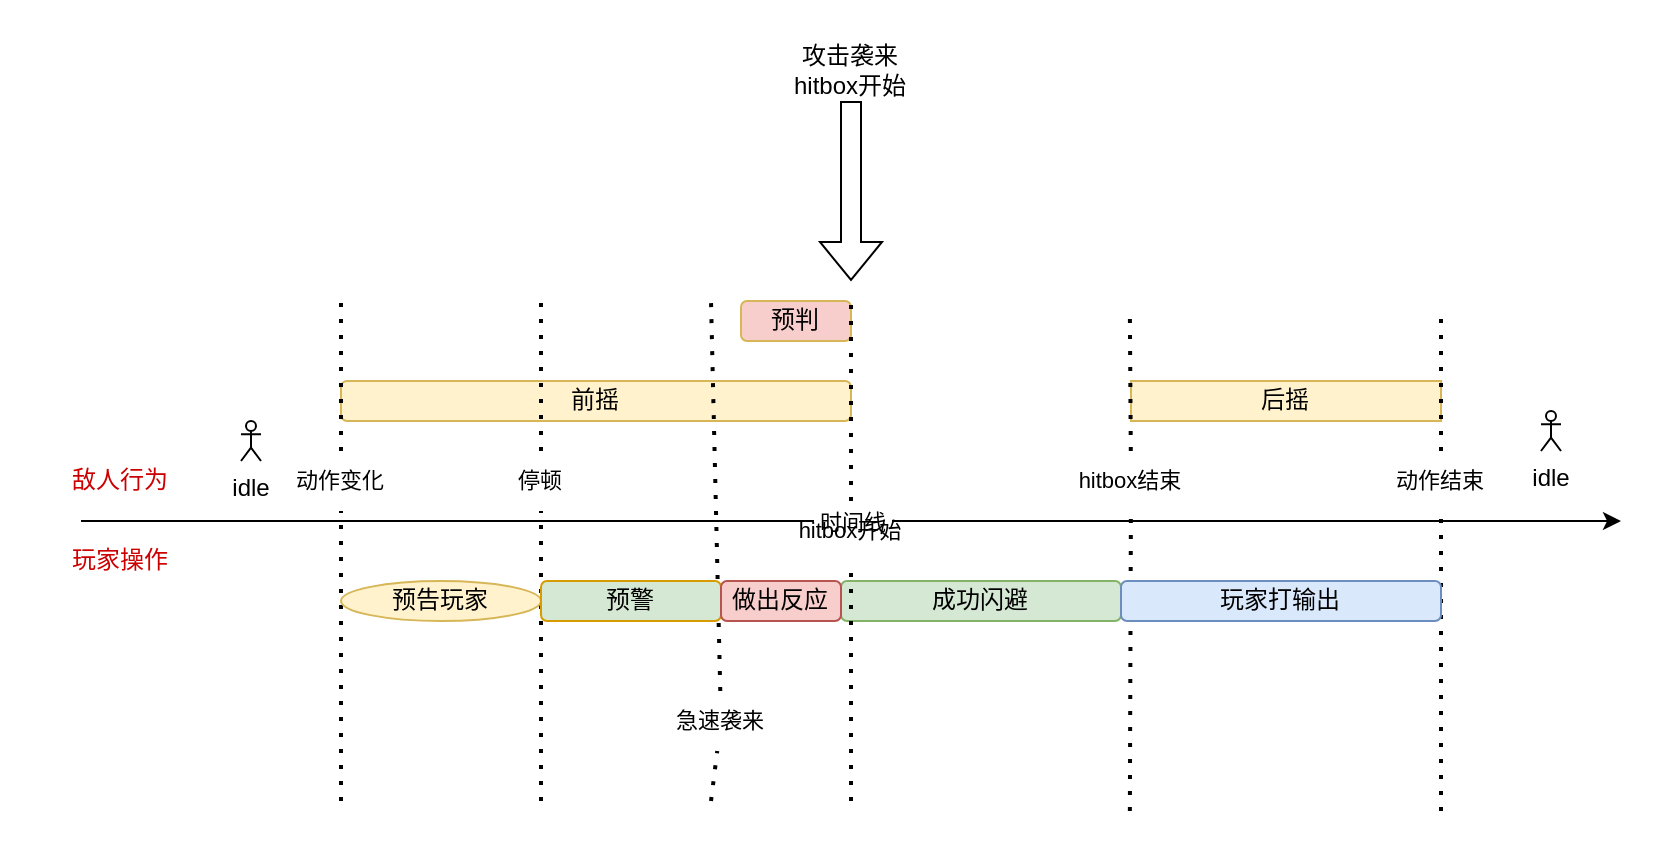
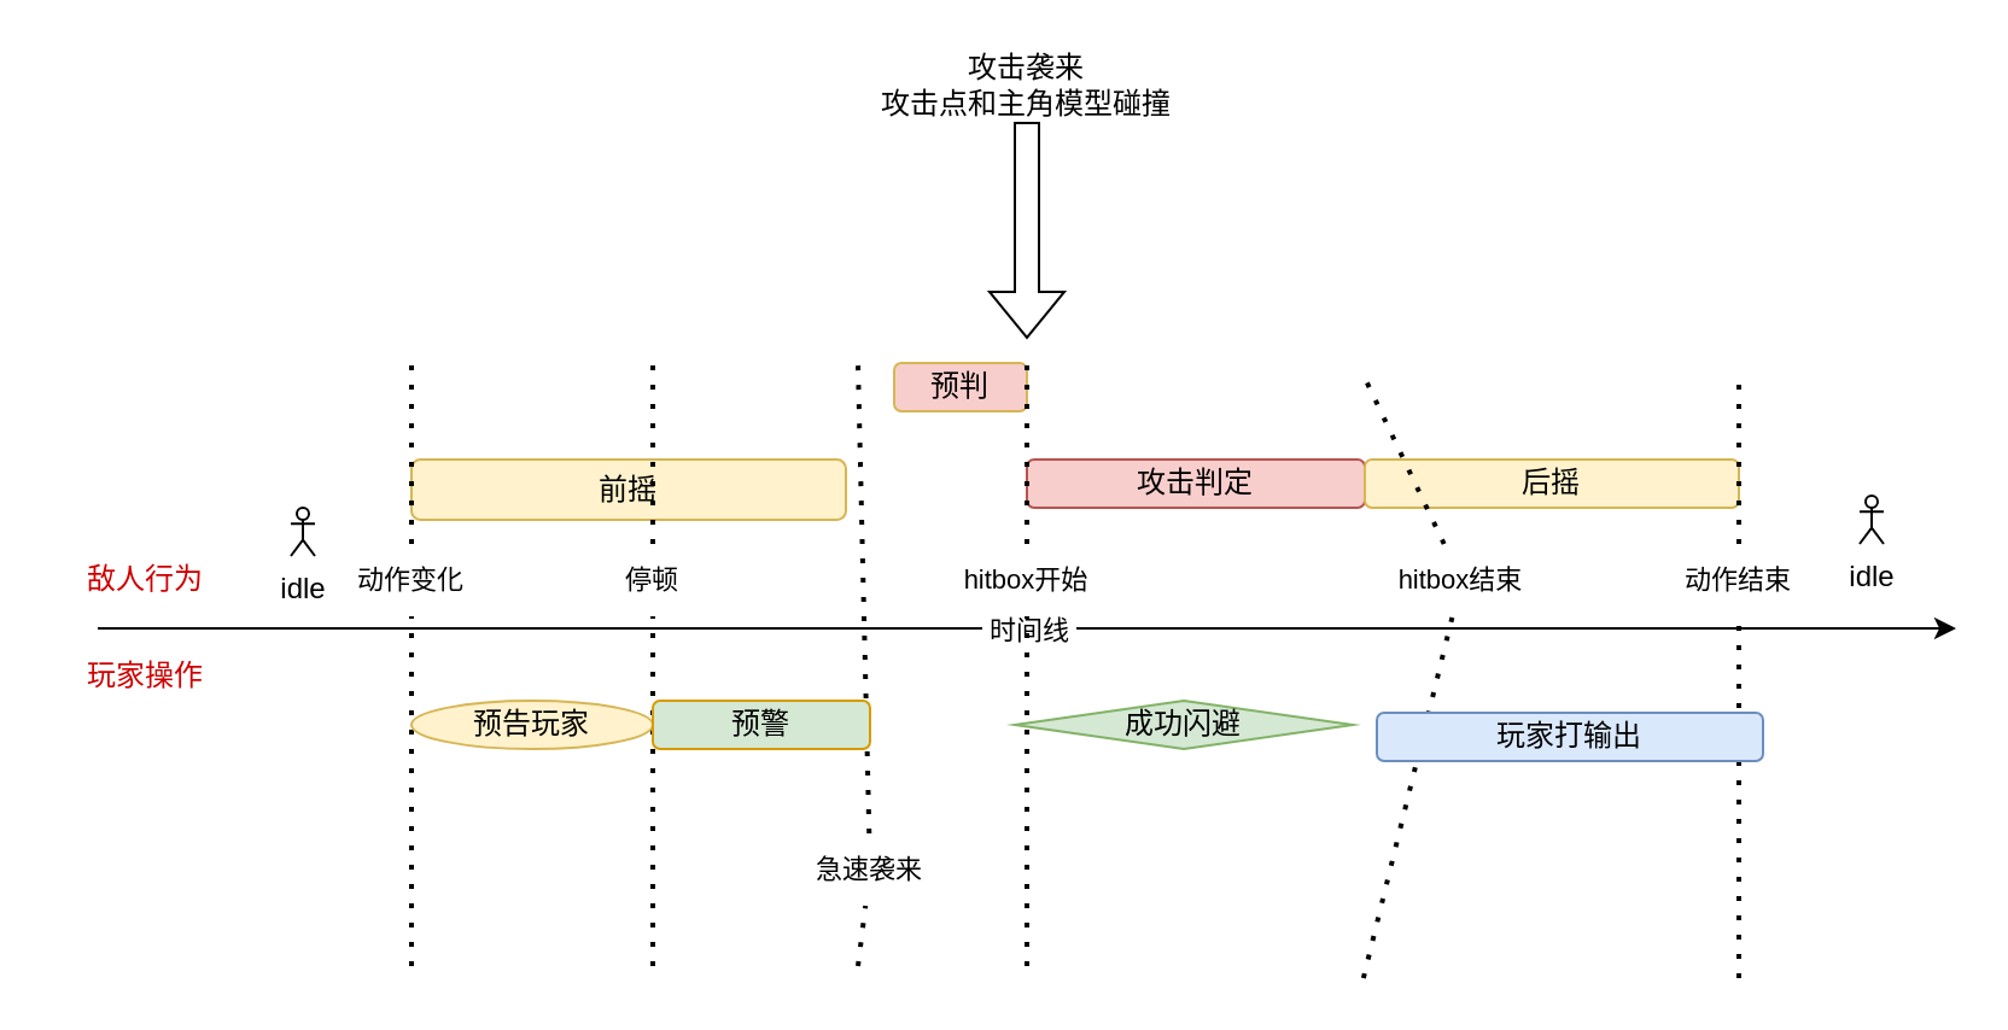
  <mxCell id="0" />
  <mxCell id="1" parent="0" />
  <mxCell id="2" value="" style="endArrow=classic;html=1;rounded=0;" parent="1" edge="1"><mxGeometry relative="1" as="geometry"><mxPoint x="40" y="260" as="sourcePoint" /><mxPoint x="810" y="260" as="targetPoint" /></mxGeometry></mxCell>
  <mxCell id="3" value="&amp;nbsp;时间线&amp;nbsp;" style="edgeLabel;resizable=0;html=1;align=center;verticalAlign=middle;" parent="2" connectable="0" vertex="1"><mxGeometry relative="1" as="geometry" /></mxCell>
- <mxCell id="4" value="成功闪避" style="rounded=1;whiteSpace=wrap;html=1;fillColor=#d5e8d4;strokeColor=#82b366;" parent="1" vertex="1"><mxGeometry x="420" y="290" width="140" height="20" as="geometry" /></mxCell>
+ <mxCell id="4" value="成功闪避" style="rhombus;whiteSpace=wrap;html=1;fillColor=#d5e8d4;strokeColor=#82b366;" parent="1" vertex="1"><mxGeometry x="420" y="290" width="140" height="20" as="geometry" /></mxCell>
  <mxCell id="5" value="预判" style="rounded=1;whiteSpace=wrap;html=1;fillColor=#f8cecc;strokeColor=#d6b656;" parent="1" vertex="1"><mxGeometry x="370" y="150" width="55" height="20" as="geometry" /></mxCell>
  <mxCell id="6" value="" style="shape=flexArrow;endArrow=classic;html=1;rounded=0;" parent="1" edge="1"><mxGeometry width="50" height="50" relative="1" as="geometry"><mxPoint x="425" y="50" as="sourcePoint" /><mxPoint x="425" y="140" as="targetPoint" /></mxGeometry></mxCell>
- <mxCell id="7" value="攻击袭来&lt;br&gt;hitbox开始" style="text;html=1;strokeColor=none;fillColor=none;align=center;verticalAlign=middle;whiteSpace=wrap;rounded=0;" parent="1" vertex="1"><mxGeometry x="355" y="20" width="140" height="30" as="geometry" /></mxCell>
+ <mxCell id="7" value="攻击袭来&lt;br&gt;攻击点和主角模型碰撞" style="text;html=1;strokeColor=none;fillColor=none;align=center;verticalAlign=middle;whiteSpace=wrap;rounded=0;" parent="1" vertex="1"><mxGeometry x="355" y="20" width="140" height="30" as="geometry" /></mxCell>
  <mxCell id="8" value="敌人行为" style="text;html=1;strokeColor=none;fillColor=none;align=center;verticalAlign=middle;whiteSpace=wrap;rounded=0;fontColor=#CC0000;" parent="1" vertex="1"><mxGeometry x="20" y="230" width="80" height="20" as="geometry" /></mxCell>
  <mxCell id="9" value="玩家操作" style="text;html=1;strokeColor=none;fillColor=none;align=center;verticalAlign=middle;whiteSpace=wrap;rounded=0;fontColor=#CC0000;" parent="1" vertex="1"><mxGeometry x="20" y="270" width="80" height="20" as="geometry" /></mxCell>
- <mxCell id="10" value="前摇" style="rounded=1;whiteSpace=wrap;html=1;fillColor=#fff2cc;strokeColor=#d6b656;" vertex="1" parent="1"><mxGeometry x="170" y="190" width="255" height="20" as="geometry" /></mxCell>
- <mxCell id="12" value="后摇" style="whiteSpace=wrap;html=1;fillColor=#fff2cc;strokeColor=#d6b656;rounded=0;" vertex="1" parent="1"><mxGeometry x="565" y="190" width="155" height="20" as="geometry" /></mxCell>
+ <mxCell id="10" value="前摇" style="rounded=1;whiteSpace=wrap;html=1;fillColor=#fff2cc;strokeColor=#d6b656;" vertex="1" parent="1"><mxGeometry x="170" y="190" width="180" height="25" as="geometry" /></mxCell>
+ <mxCell id="11" value="攻击判定" style="rounded=1;whiteSpace=wrap;html=1;fillColor=#f8cecc;strokeColor=#b85450;" vertex="1" parent="1"><mxGeometry x="425" y="190" width="140" height="20" as="geometry" /></mxCell>
+ <mxCell id="12" value="后摇" style="rounded=1;whiteSpace=wrap;html=1;fillColor=#fff2cc;strokeColor=#d6b656;" vertex="1" parent="1"><mxGeometry x="565" y="190" width="155" height="20" as="geometry" /></mxCell>
  <mxCell id="13" value="" style="endArrow=none;dashed=1;html=1;dashPattern=1 3;strokeWidth=2;rounded=0;" edge="1" parent="1" source="22"><mxGeometry width="50" height="50" relative="1" as="geometry"><mxPoint x="170" y="400" as="sourcePoint" /><mxPoint x="170" y="150" as="targetPoint" /></mxGeometry></mxCell>
  <mxCell id="14" value="" style="endArrow=none;dashed=1;html=1;dashPattern=1 3;strokeWidth=2;rounded=0;" edge="1" parent="1" source="24"><mxGeometry width="50" height="50" relative="1" as="geometry"><mxPoint x="270" y="400" as="sourcePoint" /><mxPoint x="270" y="150" as="targetPoint" /></mxGeometry></mxCell>
  <mxCell id="15" value="" style="endArrow=none;dashed=1;html=1;dashPattern=1 3;strokeWidth=2;rounded=0;" edge="1" parent="1" source="26"><mxGeometry width="50" height="50" relative="1" as="geometry"><mxPoint x="355" y="400" as="sourcePoint" /><mxPoint x="355" y="150" as="targetPoint" /></mxGeometry></mxCell>
  <mxCell id="16" value="" style="endArrow=none;dashed=1;html=1;dashPattern=1 3;strokeWidth=2;rounded=0;" edge="1" parent="1" source="28"><mxGeometry width="50" height="50" relative="1" as="geometry"><mxPoint x="425" y="400" as="sourcePoint" /><mxPoint x="425" y="150" as="targetPoint" /></mxGeometry></mxCell>
  <mxCell id="17" value="" style="endArrow=none;dashed=1;html=1;dashPattern=1 3;strokeWidth=2;rounded=0;" edge="1" parent="1" source="30"><mxGeometry width="50" height="50" relative="1" as="geometry"><mxPoint x="564.43" y="405" as="sourcePoint" /><mxPoint x="564.43" y="155" as="targetPoint" /></mxGeometry></mxCell>
  <mxCell id="18" value="" style="endArrow=none;dashed=1;html=1;dashPattern=1 3;strokeWidth=2;rounded=0;" edge="1" parent="1" source="32"><mxGeometry width="50" height="50" relative="1" as="geometry"><mxPoint x="720" y="405" as="sourcePoint" /><mxPoint x="720" y="155" as="targetPoint" /></mxGeometry></mxCell>
  <mxCell id="19" value="idle" style="shape=umlActor;verticalLabelPosition=bottom;verticalAlign=top;html=1;outlineConnect=0;" vertex="1" parent="1"><mxGeometry x="120" y="210" width="10" height="20" as="geometry" /></mxCell>
  <mxCell id="20" value="idle" style="shape=umlActor;verticalLabelPosition=bottom;verticalAlign=top;html=1;outlineConnect=0;" vertex="1" parent="1"><mxGeometry x="770" y="205" width="10" height="20" as="geometry" /></mxCell>
  <mxCell id="21" value="" style="endArrow=none;dashed=1;html=1;dashPattern=1 3;strokeWidth=2;rounded=0;" edge="1" parent="1" target="22"><mxGeometry width="50" height="50" relative="1" as="geometry"><mxPoint x="170" y="400" as="sourcePoint" /><mxPoint x="170" y="150" as="targetPoint" /></mxGeometry></mxCell>
  <mxCell id="22" value="动作变化" style="text;html=1;align=center;verticalAlign=middle;whiteSpace=wrap;rounded=0;fontSize=11;" vertex="1" parent="1"><mxGeometry x="140" y="225" width="60" height="30" as="geometry" /></mxCell>
  <mxCell id="23" value="" style="endArrow=none;dashed=1;html=1;dashPattern=1 3;strokeWidth=2;rounded=0;" edge="1" parent="1" target="24"><mxGeometry width="50" height="50" relative="1" as="geometry"><mxPoint x="270" y="400" as="sourcePoint" /><mxPoint x="270" y="150" as="targetPoint" /></mxGeometry></mxCell>
  <mxCell id="24" value="停顿" style="text;html=1;align=center;verticalAlign=middle;whiteSpace=wrap;rounded=0;fontSize=11;" vertex="1" parent="1"><mxGeometry x="240" y="225" width="60" height="30" as="geometry" /></mxCell>
  <mxCell id="25" value="" style="endArrow=none;dashed=1;html=1;dashPattern=1 3;strokeWidth=2;rounded=0;" edge="1" parent="1" target="26"><mxGeometry width="50" height="50" relative="1" as="geometry"><mxPoint x="355" y="400" as="sourcePoint" /><mxPoint x="355" y="150" as="targetPoint" /></mxGeometry></mxCell>
  <mxCell id="26" value="&lt;font style=&quot;font-size: 11px;&quot;&gt;急速袭来&lt;/font&gt;" style="text;html=1;align=center;verticalAlign=middle;whiteSpace=wrap;rounded=0;" vertex="1" parent="1"><mxGeometry x="330" y="345" width="60" height="30" as="geometry" /></mxCell>
  <mxCell id="27" value="" style="endArrow=none;dashed=1;html=1;dashPattern=1 3;strokeWidth=2;rounded=0;" edge="1" parent="1" target="28"><mxGeometry width="50" height="50" relative="1" as="geometry"><mxPoint x="425" y="400" as="sourcePoint" /><mxPoint x="425" y="150" as="targetPoint" /></mxGeometry></mxCell>
- <mxCell id="28" value="hitbox开始" style="text;html=1;align=center;verticalAlign=middle;whiteSpace=wrap;rounded=0;fontSize=11;" vertex="1" parent="1"><mxGeometry x="395" y="250" width="60" height="30" as="geometry" /></mxCell>
+ <mxCell id="28" value="hitbox开始" style="text;html=1;align=center;verticalAlign=middle;whiteSpace=wrap;rounded=0;fontSize=11;" vertex="1" parent="1"><mxGeometry x="395" y="225" width="60" height="30" as="geometry" /></mxCell>
  <mxCell id="29" value="" style="endArrow=none;dashed=1;html=1;dashPattern=1 3;strokeWidth=2;rounded=0;" edge="1" parent="1" target="30"><mxGeometry width="50" height="50" relative="1" as="geometry"><mxPoint x="564.43" y="405" as="sourcePoint" /><mxPoint x="564.43" y="155" as="targetPoint" /></mxGeometry></mxCell>
- <mxCell id="30" value="hitbox结束" style="text;html=1;align=center;verticalAlign=middle;whiteSpace=wrap;rounded=0;fontSize=11;" vertex="1" parent="1"><mxGeometry x="535" y="225" width="60" height="30" as="geometry" /></mxCell>
+ <mxCell id="30" value="hitbox结束" style="text;html=1;align=center;verticalAlign=middle;whiteSpace=wrap;rounded=0;fontSize=11;" vertex="1" parent="1"><mxGeometry x="575" y="225" width="60" height="30" as="geometry" /></mxCell>
  <mxCell id="31" value="" style="endArrow=none;dashed=1;html=1;dashPattern=1 3;strokeWidth=2;rounded=0;" edge="1" parent="1" target="32"><mxGeometry width="50" height="50" relative="1" as="geometry"><mxPoint x="720" y="405" as="sourcePoint" /><mxPoint x="720" y="155" as="targetPoint" /></mxGeometry></mxCell>
  <mxCell id="32" value="动作结束" style="text;html=1;align=center;verticalAlign=middle;whiteSpace=wrap;rounded=0;fontSize=11;" vertex="1" parent="1"><mxGeometry x="690" y="225" width="60" height="30" as="geometry" /></mxCell>
  <mxCell id="33" value="预告玩家" style="ellipse;whiteSpace=wrap;html=1;fillColor=#fff2cc;strokeColor=#d6b656;" vertex="1" parent="1"><mxGeometry x="170" y="290" width="100" height="20" as="geometry" /></mxCell>
  <mxCell id="34" value="预警" style="rounded=1;whiteSpace=wrap;html=1;fillColor=#d5e8d4;strokeColor=#d79b00;" vertex="1" parent="1"><mxGeometry x="270" y="290" width="90" height="20" as="geometry" /></mxCell>
- <mxCell id="35" value="做出反应" style="rounded=1;whiteSpace=wrap;html=1;fillColor=#f8cecc;strokeColor=#b85450;" vertex="1" parent="1"><mxGeometry x="360" y="290" width="60" height="20" as="geometry" /></mxCell>
- <mxCell id="36" value="玩家打输出" style="rounded=1;whiteSpace=wrap;html=1;fillColor=#dae8fc;strokeColor=#6c8ebf;" vertex="1" parent="1"><mxGeometry x="560" y="290" width="160" height="20" as="geometry" /></mxCell>
+ <mxCell id="36" value="玩家打输出" style="rounded=1;whiteSpace=wrap;html=1;fillColor=#dae8fc;strokeColor=#6c8ebf;" vertex="1" parent="1"><mxGeometry x="570" y="295" width="160" height="20" as="geometry" /></mxCell>
